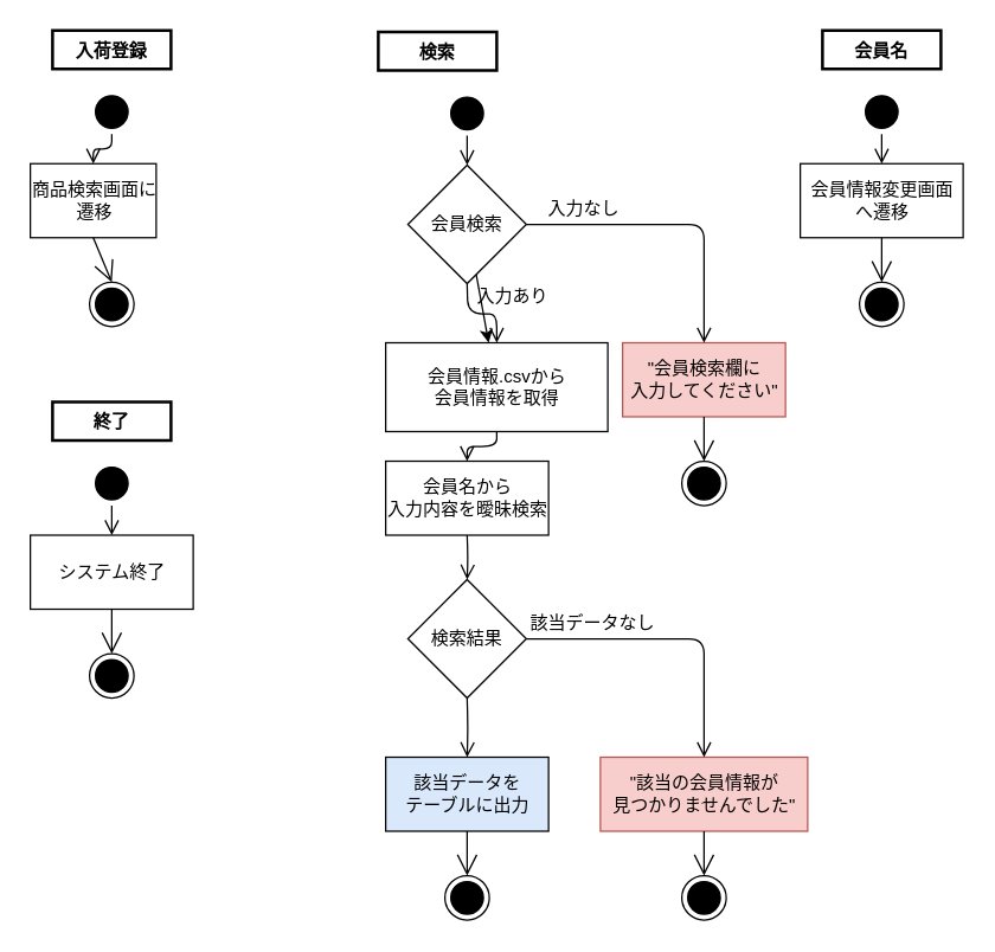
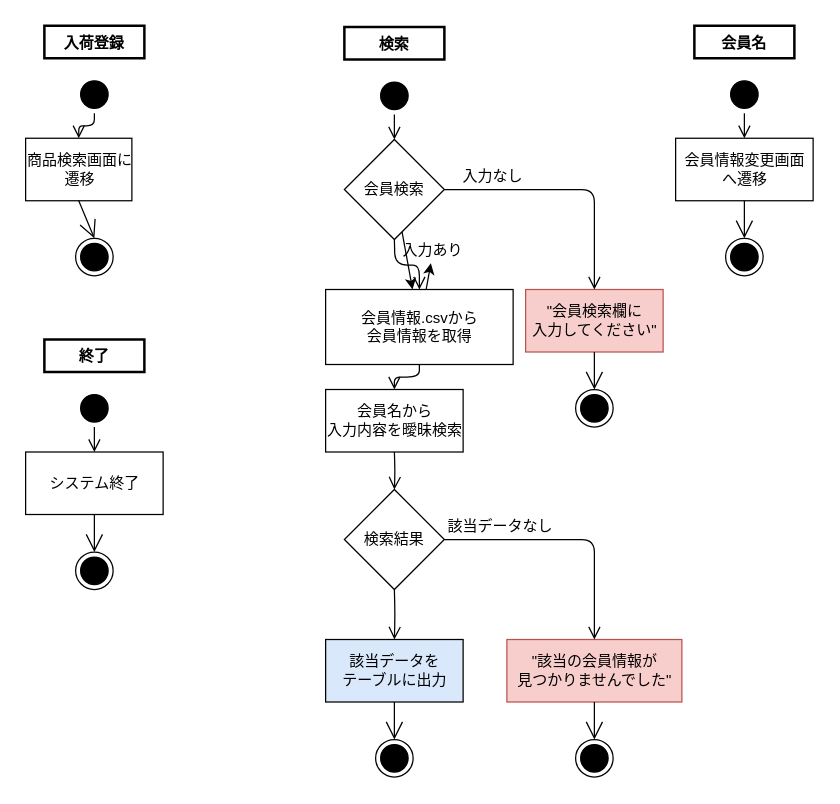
  <mxCell id="0" />
  <mxCell id="1" parent="0" />
- <mxCell id="2" value="検索" style="text;align=center;fontStyle=1;verticalAlign=middle;spacingLeft=3;spacingRight=3;strokeColor=#000000;rotatable=0;points=[[0,0.5],[1,0.5]];portConstraint=eastwest;fontColor=#000000;fillColor=#FFFFFF;strokeWidth=2;" parent="1" vertex="1"><mxGeometry x="255" y="21" width="80" height="26" as="geometry" /></mxCell>
+ <mxCell id="2" value="検索" style="text;align=center;fontStyle=1;verticalAlign=middle;spacingLeft=3;spacingRight=3;strokeColor=#000000;rotatable=0;points=[[0,0.5],[1,0.5]];portConstraint=eastwest;fontColor=#000000;fillColor=#FFFFFF;strokeWidth=2;" parent="1" vertex="1"><mxGeometry x="275" y="21" width="80" height="26" as="geometry" /></mxCell>
  <mxCell id="3" value="" style="ellipse;html=1;shape=startState;fillColor=#000000;strokeColor=#000000;" parent="1" vertex="1"><mxGeometry x="300" y="61" width="30" height="30" as="geometry" /></mxCell>
  <mxCell id="4" value="" style="edgeStyle=orthogonalEdgeStyle;html=1;verticalAlign=bottom;endArrow=open;endSize=8;strokeColor=#000000;entryX=0.5;entryY=0;entryDx=0;entryDy=0;exitX=0.5;exitY=1;exitDx=0;exitDy=0;" parent="1" source="3" edge="1"><mxGeometry relative="1" as="geometry"><mxPoint x="315" y="111" as="targetPoint" /><mxPoint x="164" y="101" as="sourcePoint" /></mxGeometry></mxCell>
  <mxCell id="5" value="" style="ellipse;html=1;shape=startState;fillColor=#000000;strokeColor=#000000;" vertex="1" parent="1"><mxGeometry x="60" y="60" width="30" height="30" as="geometry" /></mxCell>
  <mxCell id="6" value="" style="edgeStyle=orthogonalEdgeStyle;html=1;verticalAlign=bottom;endArrow=open;endSize=8;strokeColor=#000000;" edge="1" parent="1" source="5" target="7"><mxGeometry relative="1" as="geometry"><mxPoint x="76" y="150" as="targetPoint" /></mxGeometry></mxCell>
  <mxCell id="7" value="商品検索画面に&lt;br&gt;遷移" style="html=1;fillColor=#FFFFFF;fontColor=#000000;strokeColor=#000000;" vertex="1" parent="1"><mxGeometry x="20" y="110" width="85" height="50" as="geometry" /></mxCell>
  <mxCell id="8" value="入荷登録" style="text;align=center;fontStyle=1;verticalAlign=middle;spacingLeft=3;spacingRight=3;strokeColor=#000000;rotatable=0;points=[[0,0.5],[1,0.5]];portConstraint=eastwest;fontColor=#000000;fillColor=#FFFFFF;strokeWidth=2;" vertex="1" parent="1"><mxGeometry x="35" y="20" width="80" height="26" as="geometry" /></mxCell>
  <mxCell id="9" value="" style="ellipse;html=1;shape=endState;fillColor=#000000;strokeColor=#000000;fontColor=#000000;" vertex="1" parent="1"><mxGeometry x="60" y="190" width="30" height="30" as="geometry" /></mxCell>
  <mxCell id="10" value="" style="endArrow=open;endFill=1;endSize=12;html=1;strokeColor=#000000;fontColor=#000000;exitX=0.5;exitY=1;exitDx=0;exitDy=0;entryX=0.5;entryY=0;entryDx=0;entryDy=0;" edge="1" parent="1" source="7" target="9"><mxGeometry width="160" relative="1" as="geometry"><mxPoint x="246" y="530" as="sourcePoint" /><mxPoint x="406" y="530" as="targetPoint" /></mxGeometry></mxCell>
+ <mxCell id="11" value="" style="edgeStyle=none;html=1;" edge="1" parent="1" source="12" target="19"><mxGeometry relative="1" as="geometry" /></mxCell>
  <mxCell id="12" value="会員情報.csvから&lt;br&gt;会員情報を取得" style="html=1;fillColor=#FFFFFF;fontColor=#000000;strokeColor=#000000;" vertex="1" parent="1"><mxGeometry x="260" y="231" width="150" height="60" as="geometry" /></mxCell>
  <mxCell id="13" value="" style="edgeStyle=none;html=1;" edge="1" parent="1" source="14" target="12"><mxGeometry relative="1" as="geometry" /></mxCell>
  <mxCell id="14" value="会員検索" style="rhombus;whiteSpace=wrap;html=1;fillColor=#FFFFFF;strokeColor=#000000;fontColor=#000000;" vertex="1" parent="1"><mxGeometry x="275" y="111" width="80" height="80" as="geometry" /></mxCell>
  <mxCell id="15" value="" style="edgeStyle=orthogonalEdgeStyle;html=1;verticalAlign=bottom;endArrow=open;endSize=8;strokeColor=#000000;" edge="1" parent="1" target="12"><mxGeometry relative="1" as="geometry"><mxPoint x="325" y="121" as="targetPoint" /><mxPoint x="315" y="191" as="sourcePoint" /></mxGeometry></mxCell>
  <mxCell id="16" value="&quot;会員検索欄に&lt;br&gt;入力してください&quot;" style="html=1;fillColor=#f8cecc;strokeColor=#b85450;fontColor=#000000;" vertex="1" parent="1"><mxGeometry x="420" y="231" width="110" height="50" as="geometry" /></mxCell>
  <mxCell id="17" value="" style="edgeStyle=orthogonalEdgeStyle;html=1;verticalAlign=bottom;endArrow=open;endSize=8;strokeColor=#000000;entryX=0.5;entryY=0;entryDx=0;entryDy=0;exitX=1;exitY=0.5;exitDx=0;exitDy=0;" edge="1" parent="1" source="14" target="16"><mxGeometry relative="1" as="geometry"><mxPoint x="325" y="241" as="targetPoint" /><mxPoint x="325" y="201" as="sourcePoint" /></mxGeometry></mxCell>
  <mxCell id="18" value="入力なし" style="text;html=1;strokeColor=none;fillColor=none;align=center;verticalAlign=middle;whiteSpace=wrap;rounded=0;fontColor=#000000;" vertex="1" parent="1"><mxGeometry x="363" y="131" width="62" height="20" as="geometry" /></mxCell>
  <mxCell id="19" value="入力あり" style="text;html=1;strokeColor=none;fillColor=none;align=center;verticalAlign=middle;whiteSpace=wrap;rounded=0;fontColor=#000000;" vertex="1" parent="1"><mxGeometry x="315" y="190" width="62" height="20" as="geometry" /></mxCell>
  <mxCell id="20" value="" style="ellipse;html=1;shape=endState;fillColor=#000000;strokeColor=#000000;fontColor=#000000;" vertex="1" parent="1"><mxGeometry x="460" y="311" width="30" height="30" as="geometry" /></mxCell>
  <mxCell id="21" value="" style="endArrow=open;endFill=1;endSize=12;html=1;strokeColor=#000000;fontColor=#000000;exitX=0.5;exitY=1;exitDx=0;exitDy=0;entryX=0.5;entryY=0;entryDx=0;entryDy=0;" edge="1" parent="1" target="20"><mxGeometry width="160" relative="1" as="geometry"><mxPoint x="475" y="281" as="sourcePoint" /><mxPoint x="806" y="651" as="targetPoint" /></mxGeometry></mxCell>
  <mxCell id="22" value="会員名から&lt;br&gt;入力内容を曖昧検索" style="html=1;fillColor=#FFFFFF;fontColor=#000000;strokeColor=#000000;" vertex="1" parent="1"><mxGeometry x="260" y="311" width="110" height="50" as="geometry" /></mxCell>
  <mxCell id="23" value="" style="edgeStyle=orthogonalEdgeStyle;html=1;verticalAlign=bottom;endArrow=open;endSize=8;strokeColor=#000000;entryX=0.5;entryY=0;entryDx=0;entryDy=0;exitX=0.5;exitY=1;exitDx=0;exitDy=0;" edge="1" parent="1" source="12" target="22"><mxGeometry relative="1" as="geometry"><mxPoint x="325" y="241" as="targetPoint" /><mxPoint x="315" y="291" as="sourcePoint" /></mxGeometry></mxCell>
  <mxCell id="24" value="検索結果" style="rhombus;whiteSpace=wrap;html=1;fillColor=#FFFFFF;strokeColor=#000000;fontColor=#000000;" vertex="1" parent="1"><mxGeometry x="275" y="391" width="80" height="80" as="geometry" /></mxCell>
  <mxCell id="25" value="" style="edgeStyle=orthogonalEdgeStyle;html=1;verticalAlign=bottom;endArrow=open;endSize=8;strokeColor=#000000;entryX=0.5;entryY=0;entryDx=0;entryDy=0;" edge="1" parent="1" target="24"><mxGeometry relative="1" as="geometry"><mxPoint x="325" y="321" as="targetPoint" /><mxPoint x="315" y="361" as="sourcePoint" /></mxGeometry></mxCell>
  <mxCell id="26" value="&quot;該当の会員情報が&lt;br&gt;見つかりませんでした&quot;" style="html=1;fillColor=#f8cecc;strokeColor=#b85450;fontColor=#000000;" vertex="1" parent="1"><mxGeometry x="405" y="511" width="140" height="50" as="geometry" /></mxCell>
  <mxCell id="27" value="" style="ellipse;html=1;shape=endState;fillColor=#000000;strokeColor=#000000;fontColor=#000000;" vertex="1" parent="1"><mxGeometry x="460" y="591" width="30" height="30" as="geometry" /></mxCell>
  <mxCell id="28" value="" style="endArrow=open;endFill=1;endSize=12;html=1;strokeColor=#000000;fontColor=#000000;exitX=0.5;exitY=1;exitDx=0;exitDy=0;entryX=0.5;entryY=0;entryDx=0;entryDy=0;" edge="1" parent="1" target="27"><mxGeometry width="160" relative="1" as="geometry"><mxPoint x="475" y="561" as="sourcePoint" /><mxPoint x="806" y="931" as="targetPoint" /></mxGeometry></mxCell>
  <mxCell id="29" value="" style="edgeStyle=orthogonalEdgeStyle;html=1;verticalAlign=bottom;endArrow=open;endSize=8;strokeColor=#000000;entryX=0.5;entryY=0;entryDx=0;entryDy=0;exitX=1;exitY=0.5;exitDx=0;exitDy=0;" edge="1" parent="1" source="24" target="26"><mxGeometry relative="1" as="geometry"><mxPoint x="485" y="241" as="targetPoint" /><mxPoint x="365" y="161" as="sourcePoint" /></mxGeometry></mxCell>
  <mxCell id="30" value="該当データなし" style="text;html=1;strokeColor=none;fillColor=none;align=center;verticalAlign=middle;whiteSpace=wrap;rounded=0;fontColor=#000000;" vertex="1" parent="1"><mxGeometry x="355" y="411" width="90" height="20" as="geometry" /></mxCell>
  <mxCell id="31" value="該当データを&lt;br&gt;テーブルに出力" style="html=1;fillColor=#dae8fc;fontColor=#000000;strokeColor=#000000;" vertex="1" parent="1"><mxGeometry x="260" y="511" width="110" height="50" as="geometry" /></mxCell>
  <mxCell id="32" value="" style="edgeStyle=orthogonalEdgeStyle;html=1;verticalAlign=bottom;endArrow=open;endSize=8;strokeColor=#000000;entryX=0.5;entryY=0;entryDx=0;entryDy=0;" edge="1" parent="1" target="31"><mxGeometry relative="1" as="geometry"><mxPoint x="325" y="401" as="targetPoint" /><mxPoint x="315" y="471" as="sourcePoint" /></mxGeometry></mxCell>
  <mxCell id="33" value="" style="ellipse;html=1;shape=endState;fillColor=#000000;strokeColor=#000000;fontColor=#000000;" vertex="1" parent="1"><mxGeometry x="300" y="591" width="30" height="30" as="geometry" /></mxCell>
  <mxCell id="34" value="" style="endArrow=open;endFill=1;endSize=12;html=1;strokeColor=#000000;fontColor=#000000;exitX=0.5;exitY=1;exitDx=0;exitDy=0;entryX=0.5;entryY=0;entryDx=0;entryDy=0;" edge="1" parent="1" target="33"><mxGeometry width="160" relative="1" as="geometry"><mxPoint x="315" y="561" as="sourcePoint" /><mxPoint x="646" y="931" as="targetPoint" /></mxGeometry></mxCell>
  <mxCell id="35" value="" style="ellipse;html=1;shape=startState;fillColor=#000000;strokeColor=#000000;" vertex="1" parent="1"><mxGeometry x="60" y="311" width="30" height="30" as="geometry" /></mxCell>
  <mxCell id="36" value="" style="edgeStyle=orthogonalEdgeStyle;html=1;verticalAlign=bottom;endArrow=open;endSize=8;strokeColor=#000000;" edge="1" parent="1" source="35" target="37"><mxGeometry relative="1" as="geometry"><mxPoint x="76" y="401" as="targetPoint" /></mxGeometry></mxCell>
  <mxCell id="37" value="システム終了" style="html=1;fillColor=#FFFFFF;fontColor=#000000;strokeColor=#000000;" vertex="1" parent="1"><mxGeometry x="20" y="361" width="110" height="50" as="geometry" /></mxCell>
  <mxCell id="38" value="終了" style="text;align=center;fontStyle=1;verticalAlign=middle;spacingLeft=3;spacingRight=3;strokeColor=#000000;rotatable=0;points=[[0,0.5],[1,0.5]];portConstraint=eastwest;fontColor=#000000;fillColor=#FFFFFF;strokeWidth=2;" vertex="1" parent="1"><mxGeometry x="35" y="271" width="80" height="26" as="geometry" /></mxCell>
  <mxCell id="39" value="" style="ellipse;html=1;shape=endState;fillColor=#000000;strokeColor=#000000;fontColor=#000000;" vertex="1" parent="1"><mxGeometry x="60" y="441" width="30" height="30" as="geometry" /></mxCell>
  <mxCell id="40" value="" style="endArrow=open;endFill=1;endSize=12;html=1;strokeColor=#000000;fontColor=#000000;exitX=0.5;exitY=1;exitDx=0;exitDy=0;entryX=0.5;entryY=0;entryDx=0;entryDy=0;" edge="1" parent="1" source="37" target="39"><mxGeometry width="160" relative="1" as="geometry"><mxPoint x="246" y="781" as="sourcePoint" /><mxPoint x="406" y="781" as="targetPoint" /></mxGeometry></mxCell>
  <mxCell id="41" value="" style="ellipse;html=1;shape=startState;fillColor=#000000;strokeColor=#000000;" vertex="1" parent="1"><mxGeometry x="580" y="60" width="30" height="30" as="geometry" /></mxCell>
  <mxCell id="42" value="" style="edgeStyle=orthogonalEdgeStyle;html=1;verticalAlign=bottom;endArrow=open;endSize=8;strokeColor=#000000;" edge="1" parent="1" source="41" target="43"><mxGeometry relative="1" as="geometry"><mxPoint x="596" y="150" as="targetPoint" /></mxGeometry></mxCell>
  <mxCell id="43" value="会員情報変更画面&lt;br&gt;へ遷移" style="html=1;fillColor=#FFFFFF;fontColor=#000000;strokeColor=#000000;" vertex="1" parent="1"><mxGeometry x="540" y="110" width="110" height="50" as="geometry" /></mxCell>
  <mxCell id="44" value="会員名" style="text;align=center;fontStyle=1;verticalAlign=middle;spacingLeft=3;spacingRight=3;strokeColor=#000000;rotatable=0;points=[[0,0.5],[1,0.5]];portConstraint=eastwest;fontColor=#000000;fillColor=#FFFFFF;strokeWidth=2;" vertex="1" parent="1"><mxGeometry x="555" y="20" width="80" height="26" as="geometry" /></mxCell>
  <mxCell id="45" value="" style="ellipse;html=1;shape=endState;fillColor=#000000;strokeColor=#000000;fontColor=#000000;" vertex="1" parent="1"><mxGeometry x="580" y="190" width="30" height="30" as="geometry" /></mxCell>
  <mxCell id="46" value="" style="endArrow=open;endFill=1;endSize=12;html=1;strokeColor=#000000;fontColor=#000000;exitX=0.5;exitY=1;exitDx=0;exitDy=0;entryX=0.5;entryY=0;entryDx=0;entryDy=0;" edge="1" parent="1" source="43" target="45"><mxGeometry width="160" relative="1" as="geometry"><mxPoint x="766" y="530" as="sourcePoint" /><mxPoint x="926" y="530" as="targetPoint" /></mxGeometry></mxCell>
